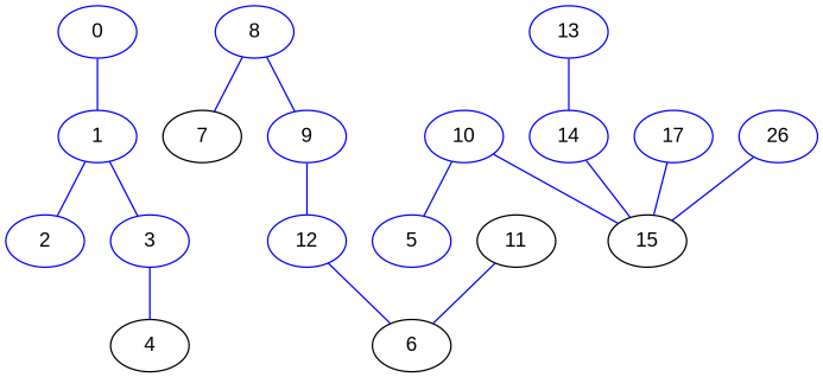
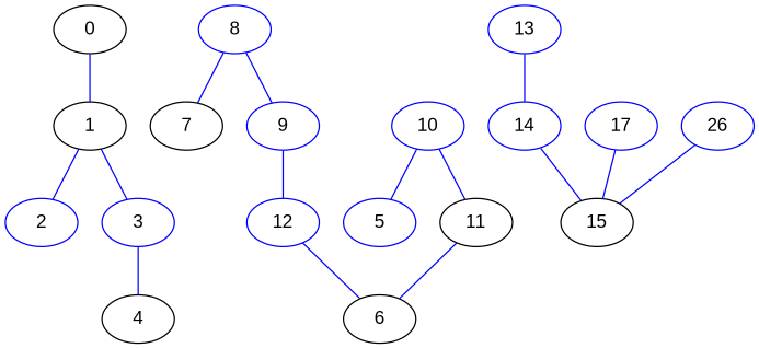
  strict graph {
    fontname="Liberation Sans"
    node [color=blue fontname="Liberation Sans"]
    edge [color=blue fontname="Liberation Sans"]
-   0
-   1
+   0 [color=black]
+   1 [color=black]
    2
    3
    4 [color=""]
    7 [color=""]
    6 [color=""]
    10
    5
    11 [color=""]
    8
    9
    12
    13
    14
    15 [color=""]
    17
    n18 [label=26]
    0 -- 1
    1 -- 2
    1 -- 3
    3 -- 4
    10 -- 5
-   10 -- 15
+   10 -- 11
    11 -- 6
    8 -- 7
    8 -- 9
    9 -- 12
    12 -- 6
    13 -- 14
    14 -- 15
    17 -- 15
    n18 -- 15
  }
